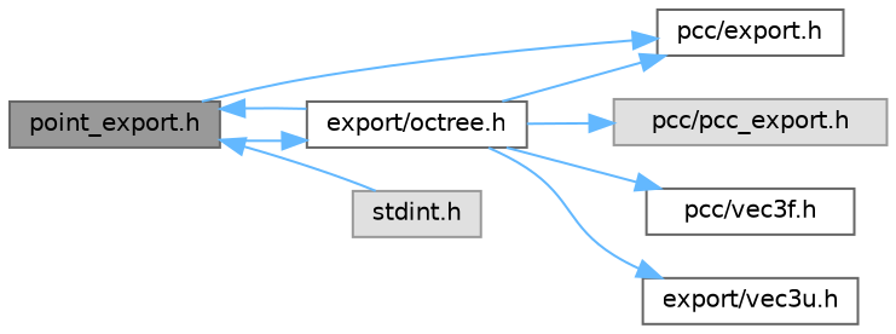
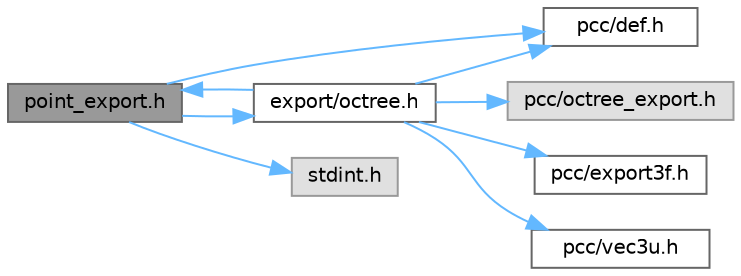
  digraph {
    rankdir=LR
    node [color=grey40 fillcolor=white fontname=Helvetica fontsize=10 shape=box style=filled]
    edge [color=steelblue1 fontname=Helvetica fontsize=10 labelfontname=Helvetica labelfontsize=10 style=solid]
    n1 [color=gray40 fillcolor=grey60 fontcolor=black height=0.2 label="point_export.h" width=0.4]
-   n2 [height=0.2 label="pcc/export.h" width=0.4]
+   n2 [height=0.2 label="pcc/def.h" width=0.4]
    n3 [height=0.2 label="export/octree.h" width=0.4]
    n4 [color=grey60 fillcolor="#E0E0E0" height=0.2 label="stdint.h" width=0.4]
-   n5 [color=grey60 fillcolor="#E0E0E0" height=0.2 label="pcc/pcc_export.h" width=0.4]
-   n6 [height=0.2 label="pcc/vec3f.h" width=0.4]
-   n7 [height=0.2 label="export/vec3u.h" width=0.4]
+   n5 [color=grey60 fillcolor="#E0E0E0" height=0.2 label="pcc/octree_export.h" width=0.4]
+   n6 [height=0.2 label="pcc/export3f.h" width=0.4]
+   n7 [height=0.2 label="pcc/vec3u.h" width=0.4]
    n1 -> n2
    n1 -> n3
-   n4 -> n1
+   n1 -> n4
    n3 -> n1
    n3 -> n2
    n3 -> n5
    n3 -> n6
    n3 -> n7
  }
